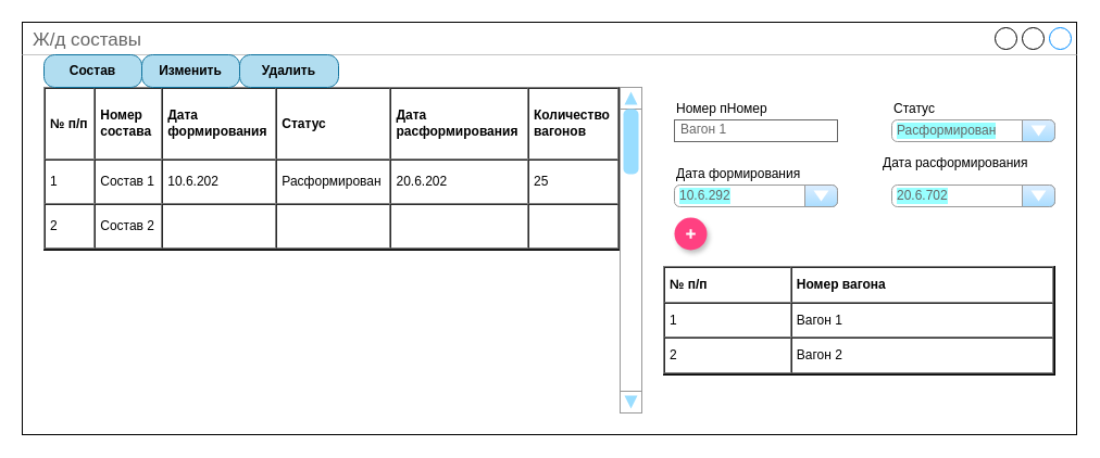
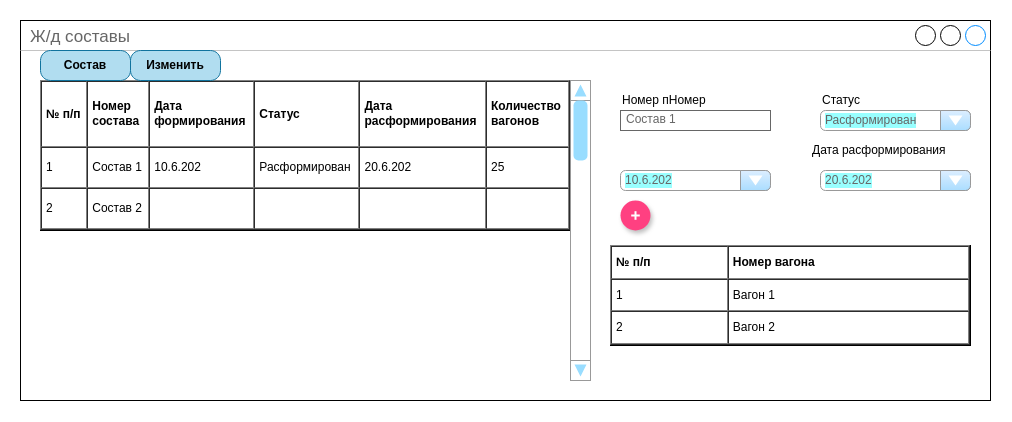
  <mxCell id="0" />
  <mxCell id="1" parent="0" />
  <mxCell id="2" value="Ж/д составы" style="strokeWidth=1;shadow=0;dashed=0;align=center;html=1;shape=mxgraph.mockup.containers.window;align=left;verticalAlign=top;spacingLeft=8;strokeColor2=#008cff;strokeColor3=#c4c4c4;fontColor=#666666;mainText=;fontSize=17;labelBackgroundColor=none;" parent="1" vertex="1"><mxGeometry x="20" y="20" width="970" height="380" as="geometry" /></mxCell>
  <mxCell id="3" value="&lt;table cellpadding=&quot;4&quot; cellspacing=&quot;0&quot; border=&quot;1&quot; style=&quot;font-size:1em;width:100%;height:100%;&quot;&gt;&lt;tbody&gt;&lt;tr&gt;&lt;th&gt;№ п/п&lt;/th&gt;&lt;th&gt;Номер&lt;br&gt;состава&lt;/th&gt;&lt;td&gt;&lt;b&gt;Дата &lt;/b&gt;&lt;br&gt;&lt;b&gt;формирования&lt;/b&gt;&lt;/td&gt;&lt;td&gt;&lt;b&gt;Статус&lt;/b&gt;&lt;/td&gt;&lt;td&gt;&lt;b&gt;Дата &lt;br&gt;расформирования&lt;/b&gt;&lt;/td&gt;&lt;td&gt;&lt;b&gt;Количество&lt;br&gt;вагонов&lt;/b&gt;&lt;/td&gt;&lt;/tr&gt;&lt;tr&gt;&lt;td&gt;1&lt;/td&gt;&lt;td&gt;Состав 1&lt;/td&gt;&lt;td&gt;10.6.202&lt;/td&gt;&lt;td&gt;Расформирован&lt;/td&gt;&lt;td&gt;20.6.202&lt;/td&gt;&lt;td&gt;25&lt;/td&gt;&lt;/tr&gt;&lt;tr&gt;&lt;td&gt;2&lt;/td&gt;&lt;td&gt;Состав 2&lt;/td&gt;&lt;td&gt;&lt;br&gt;&lt;/td&gt;&lt;td&gt;&lt;br&gt;&lt;/td&gt;&lt;td&gt;&lt;br&gt;&lt;/td&gt;&lt;td&gt;&lt;br&gt;&lt;/td&gt;&lt;/tr&gt;&lt;/tbody&gt;&lt;/table&gt; " style="verticalAlign=top;align=left;overflow=fill;fontSize=12;fontFamily=Helvetica;html=1" parent="1" vertex="1"><mxGeometry x="40" y="80" width="530" height="150" as="geometry" /></mxCell>
  <mxCell id="4" value="Состав" style="strokeWidth=1;shadow=0;dashed=0;align=center;html=1;shape=mxgraph.mockup.buttons.button;strokeColor=#10739e;mainText=;buttonStyle=round;fontSize=12;fontStyle=1;fillColor=#b1ddf0;whiteSpace=wrap;" parent="1" vertex="1"><mxGeometry x="40" y="50" width="90" height="30" as="geometry" /></mxCell>
  <mxCell id="5" value="Изменить" style="strokeWidth=1;shadow=0;dashed=0;align=center;html=1;shape=mxgraph.mockup.buttons.button;strokeColor=#10739e;mainText=;buttonStyle=round;fontSize=12;fontStyle=1;fillColor=#b1ddf0;whiteSpace=wrap;" parent="1" vertex="1"><mxGeometry x="130" y="50" width="90" height="30" as="geometry" /></mxCell>
- <mxCell id="6" value="Удалить" style="strokeWidth=1;shadow=0;dashed=0;align=center;html=1;shape=mxgraph.mockup.buttons.button;strokeColor=#10739e;mainText=;buttonStyle=round;fontSize=12;fontStyle=1;fillColor=#b1ddf0;whiteSpace=wrap;" parent="1" vertex="1"><mxGeometry x="220" y="50" width="91" height="30" as="geometry" /></mxCell>
  <mxCell id="7" value="" style="verticalLabelPosition=bottom;shadow=0;dashed=0;align=center;html=1;verticalAlign=top;strokeWidth=1;shape=mxgraph.mockup.navigation.scrollBar;strokeColor=#999999;barPos=100;fillColor2=#99ddff;strokeColor2=none;direction=north;fontSize=12;fontColor=#000000;fillColor=none;" parent="1" vertex="1"><mxGeometry x="570" y="80" width="20" height="300" as="geometry" /></mxCell>
- <mxCell id="8" value="Вагон 1" style="strokeWidth=1;shadow=0;dashed=0;align=center;html=1;shape=mxgraph.mockup.text.textBox;fontColor=#666666;align=left;fontSize=12;spacingLeft=4;spacingTop=-3;strokeColor=#666666;mainText=;fillColor=none;" parent="1" vertex="1"><mxGeometry x="620" y="110" width="150" height="20" as="geometry" /></mxCell>
+ <mxCell id="8" value="Состав 1" style="strokeWidth=1;shadow=0;dashed=0;align=center;html=1;shape=mxgraph.mockup.text.textBox;fontColor=#666666;align=left;fontSize=12;spacingLeft=4;spacingTop=-3;strokeColor=#666666;mainText=;fillColor=none;" parent="1" vertex="1"><mxGeometry x="620" y="110" width="150" height="20" as="geometry" /></mxCell>
  <mxCell id="9" value="Номер пНомер" style="text;html=1;strokeColor=none;fillColor=none;align=left;verticalAlign=middle;whiteSpace=wrap;rounded=0;fontSize=12;fontColor=#000000;" parent="1" vertex="1"><mxGeometry x="620" y="90" width="150" height="20" as="geometry" /></mxCell>
- <mxCell id="10" value="Дата формирования" style="text;html=1;strokeColor=none;fillColor=none;align=left;verticalAlign=middle;whiteSpace=wrap;rounded=0;fontSize=12;fontColor=#000000;" parent="1" vertex="1"><mxGeometry x="620" y="150" width="150" height="20" as="geometry" /></mxCell>
  <mxCell id="11" value="Дата расформирования" style="text;html=1;strokeColor=none;fillColor=none;align=left;verticalAlign=middle;whiteSpace=wrap;rounded=0;fontSize=12;fontColor=#000000;" parent="1" vertex="1"><mxGeometry x="810" y="140" width="150" height="20" as="geometry" /></mxCell>
- <mxCell id="12" value="10.6.292" style="strokeWidth=1;shadow=0;dashed=0;align=center;html=1;shape=mxgraph.mockup.forms.comboBox;strokeColor=#999999;fillColor=#ddeeff;align=left;fillColor2=#aaddff;mainText=;fontColor=#666666;fontSize=12;spacingLeft=3;labelBackgroundColor=#99FFFF;" parent="1" vertex="1"><mxGeometry x="620" y="170" width="150" height="20" as="geometry" /></mxCell>
- <mxCell id="13" value="20.6.702" style="strokeWidth=1;shadow=0;dashed=0;align=center;html=1;shape=mxgraph.mockup.forms.comboBox;strokeColor=#999999;fillColor=#ddeeff;align=left;fillColor2=#aaddff;mainText=;fontColor=#666666;fontSize=12;spacingLeft=3;labelBackgroundColor=#99FFFF;" parent="1" vertex="1"><mxGeometry x="820" y="170" width="150" height="20" as="geometry" /></mxCell>
+ <mxCell id="12" value="10.6.202" style="strokeWidth=1;shadow=0;dashed=0;align=center;html=1;shape=mxgraph.mockup.forms.comboBox;strokeColor=#999999;fillColor=#ddeeff;align=left;fillColor2=#aaddff;mainText=;fontColor=#666666;fontSize=12;spacingLeft=3;labelBackgroundColor=#99FFFF;" parent="1" vertex="1"><mxGeometry x="620" y="170" width="150" height="20" as="geometry" /></mxCell>
+ <mxCell id="13" value="20.6.202" style="strokeWidth=1;shadow=0;dashed=0;align=center;html=1;shape=mxgraph.mockup.forms.comboBox;strokeColor=#999999;fillColor=#ddeeff;align=left;fillColor2=#aaddff;mainText=;fontColor=#666666;fontSize=12;spacingLeft=3;labelBackgroundColor=#99FFFF;" parent="1" vertex="1"><mxGeometry x="820" y="170" width="150" height="20" as="geometry" /></mxCell>
  <mxCell id="14" value="Статус" style="text;html=1;strokeColor=none;fillColor=none;align=left;verticalAlign=middle;whiteSpace=wrap;rounded=0;fontSize=12;fontColor=#000000;" parent="1" vertex="1"><mxGeometry x="820" y="90" width="150" height="20" as="geometry" /></mxCell>
  <mxCell id="15" value="Расформирован" style="strokeWidth=1;shadow=0;dashed=0;align=center;html=1;shape=mxgraph.mockup.forms.comboBox;strokeColor=#999999;fillColor=#ddeeff;align=left;fillColor2=#aaddff;mainText=;fontColor=#666666;fontSize=12;spacingLeft=3;labelBackgroundColor=#99FFFF;" parent="1" vertex="1"><mxGeometry x="820" y="110" width="150" height="20" as="geometry" /></mxCell>
  <mxCell id="16" value="&lt;table cellpadding=&quot;4&quot; cellspacing=&quot;0&quot; border=&quot;1&quot; style=&quot;font-size:1em;width:100%;height:100%;&quot;&gt;&lt;tbody&gt;&lt;tr&gt;&lt;th&gt;№ п/п&lt;/th&gt;&lt;th&gt;Номер вагона&lt;/th&gt;&lt;/tr&gt;&lt;tr&gt;&lt;td&gt;1&lt;/td&gt;&lt;td&gt;Вагон 1&lt;/td&gt;&lt;/tr&gt;&lt;tr&gt;&lt;td&gt;2&lt;/td&gt;&lt;td&gt;Вагон 2&lt;/td&gt;&lt;/tr&gt;&lt;/tbody&gt;&lt;/table&gt; " style="verticalAlign=top;align=left;overflow=fill;fontSize=12;fontFamily=Helvetica;html=1" parent="1" vertex="1"><mxGeometry x="610" y="245" width="360" height="100" as="geometry" /></mxCell>
  <mxCell id="17" value="" style="shape=ellipse;fillColor=#FF4081;strokeColor=none;shadow=1;aspect=fixed;sketch=0;labelBackgroundColor=#99FFFF;fontSize=12;fontColor=#000000;" parent="1" vertex="1"><mxGeometry x="620" y="200" width="30" height="30" as="geometry" /></mxCell>
  <mxCell id="18" value="" style="dashed=0;html=1;shape=mxgraph.gmdl.plus;strokeColor=#ffffff;strokeWidth=2;shadow=0;sketch=0;labelBackgroundColor=#99FFFF;fontSize=12;fontColor=#000000;fillColor=none;" parent="17" vertex="1"><mxGeometry x="10.714" y="10.714" width="8.571" height="8.571" as="geometry" /></mxCell>
